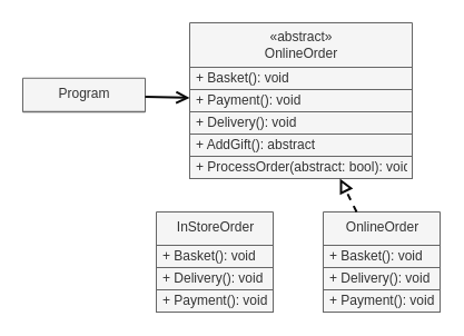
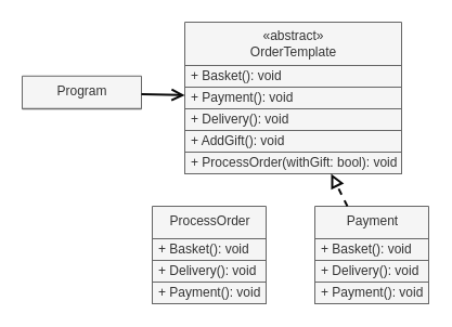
  <mxCell id="0" />
  <mxCell id="1" parent="0" />
  <mxCell id="2" value="Program" style="swimlane;fontStyle=0;align=center;verticalAlign=top;childLayout=stackLayout;horizontal=1;startSize=30;horizontalStack=0;resizeParent=1;resizeParentMax=0;resizeLast=0;collapsible=0;marginBottom=0;html=1;fillColor=#f5f5f5;fontColor=#333333;strokeColor=#666666;" parent="1" vertex="1"><mxGeometry x="20" y="69.75" width="110" height="30.5" as="geometry" /></mxCell>
- <mxCell id="3" value="&lt;span style=&quot;font-weight: 400;&quot;&gt;«abstract»&lt;/span&gt;&lt;br style=&quot;font-weight: 400;&quot;&gt;&lt;span style=&quot;font-weight: 400;&quot;&gt;OnlineOrder&lt;br&gt;&lt;/span&gt;" style="swimlane;fontStyle=1;align=center;verticalAlign=middle;childLayout=stackLayout;horizontal=1;startSize=40;horizontalStack=0;resizeParent=1;resizeParentMax=0;resizeLast=0;collapsible=0;marginBottom=0;html=1;fillColor=#f5f5f5;fontColor=#333333;strokeColor=#666666;" parent="1" vertex="1"><mxGeometry x="170" y="20" width="200" height="140" as="geometry" /></mxCell>
+ <mxCell id="3" value="&lt;span style=&quot;font-weight: 400;&quot;&gt;«abstract»&lt;/span&gt;&lt;br style=&quot;font-weight: 400;&quot;&gt;&lt;span style=&quot;font-weight: 400;&quot;&gt;OrderTemplate&lt;br&gt;&lt;/span&gt;" style="swimlane;fontStyle=1;align=center;verticalAlign=middle;childLayout=stackLayout;horizontal=1;startSize=40;horizontalStack=0;resizeParent=1;resizeParentMax=0;resizeLast=0;collapsible=0;marginBottom=0;html=1;fillColor=#f5f5f5;fontColor=#333333;strokeColor=#666666;" parent="1" vertex="1"><mxGeometry x="170" y="20" width="200" height="140" as="geometry" /></mxCell>
  <mxCell id="4" value="+ Basket(): void" style="text;html=1;strokeColor=#666666;fillColor=#f5f5f5;align=left;verticalAlign=middle;spacingLeft=4;spacingRight=4;overflow=hidden;rotatable=0;points=[[0,0.5],[1,0.5]];portConstraint=eastwest;fontColor=#333333;" parent="3" vertex="1"><mxGeometry y="40" width="200" height="20" as="geometry" /></mxCell>
  <mxCell id="5" value="+ Payment(): void" style="text;html=1;strokeColor=#666666;fillColor=#f5f5f5;align=left;verticalAlign=middle;spacingLeft=4;spacingRight=4;overflow=hidden;rotatable=0;points=[[0,0.5],[1,0.5]];portConstraint=eastwest;fontColor=#333333;" vertex="1" parent="3"><mxGeometry y="60" width="200" height="20" as="geometry" /></mxCell>
  <mxCell id="6" value="+ Delivery(): void" style="text;html=1;strokeColor=#666666;fillColor=#f5f5f5;align=left;verticalAlign=middle;spacingLeft=4;spacingRight=4;overflow=hidden;rotatable=0;points=[[0,0.5],[1,0.5]];portConstraint=eastwest;fontColor=#333333;" vertex="1" parent="3"><mxGeometry y="80" width="200" height="20" as="geometry" /></mxCell>
- <mxCell id="7" value="+ AddGift(): abstract" style="text;html=1;strokeColor=#666666;fillColor=#f5f5f5;align=left;verticalAlign=middle;spacingLeft=4;spacingRight=4;overflow=hidden;rotatable=0;points=[[0,0.5],[1,0.5]];portConstraint=eastwest;fontColor=#333333;" vertex="1" parent="3"><mxGeometry y="100" width="200" height="20" as="geometry" /></mxCell>
- <mxCell id="8" value="+ ProcessOrder(abstract: bool): void" style="text;html=1;strokeColor=#666666;fillColor=#f5f5f5;align=left;verticalAlign=middle;spacingLeft=4;spacingRight=4;overflow=hidden;rotatable=0;points=[[0,0.5],[1,0.5]];portConstraint=eastwest;fontColor=#333333;" vertex="1" parent="3"><mxGeometry y="120" width="200" height="20" as="geometry" /></mxCell>
+ <mxCell id="7" value="+ AddGift(): void" style="text;html=1;strokeColor=#666666;fillColor=#f5f5f5;align=left;verticalAlign=middle;spacingLeft=4;spacingRight=4;overflow=hidden;rotatable=0;points=[[0,0.5],[1,0.5]];portConstraint=eastwest;fontColor=#333333;" vertex="1" parent="3"><mxGeometry y="100" width="200" height="20" as="geometry" /></mxCell>
+ <mxCell id="8" value="+ ProcessOrder(withGift: bool): void" style="text;html=1;strokeColor=#666666;fillColor=#f5f5f5;align=left;verticalAlign=middle;spacingLeft=4;spacingRight=4;overflow=hidden;rotatable=0;points=[[0,0.5],[1,0.5]];portConstraint=eastwest;fontColor=#333333;" vertex="1" parent="3"><mxGeometry y="120" width="200" height="20" as="geometry" /></mxCell>
  <mxCell id="9" value="" style="endArrow=open;startArrow=none;endFill=0;startFill=0;endSize=8;html=1;verticalAlign=bottom;labelBackgroundColor=none;strokeWidth=2;sketch=0;fillColor=#f5f5f5;strokeColor=#080808;" parent="1" source="2" target="3" edge="1"><mxGeometry width="160" relative="1" as="geometry"><mxPoint x="89.194" y="124.25" as="sourcePoint" /><mxPoint x="155.708" y="180" as="targetPoint" /></mxGeometry></mxCell>
- <mxCell id="10" value="InStoreOrder" style="swimlane;fontStyle=0;align=center;verticalAlign=top;childLayout=stackLayout;horizontal=1;startSize=30;horizontalStack=0;resizeParent=1;resizeParentMax=0;resizeLast=0;collapsible=0;marginBottom=0;html=1;fillColor=#f5f5f5;fontColor=#333333;strokeColor=#666666;" parent="1" vertex="1"><mxGeometry x="140" y="190" width="105" height="90" as="geometry" /></mxCell>
+ <mxCell id="10" value="ProcessOrder" style="swimlane;fontStyle=0;align=center;verticalAlign=top;childLayout=stackLayout;horizontal=1;startSize=30;horizontalStack=0;resizeParent=1;resizeParentMax=0;resizeLast=0;collapsible=0;marginBottom=0;html=1;fillColor=#f5f5f5;fontColor=#333333;strokeColor=#666666;" parent="1" vertex="1"><mxGeometry x="140" y="190" width="105" height="90" as="geometry" /></mxCell>
  <mxCell id="11" value="+ Basket(): void" style="text;html=1;strokeColor=#666666;fillColor=#f5f5f5;align=left;verticalAlign=middle;spacingLeft=4;spacingRight=4;overflow=hidden;rotatable=0;points=[[0,0.5],[1,0.5]];portConstraint=eastwest;fontColor=#333333;" vertex="1" parent="10"><mxGeometry y="30" width="105" height="20" as="geometry" /></mxCell>
  <mxCell id="12" value="+ Delivery(): void" style="text;html=1;strokeColor=#666666;fillColor=#f5f5f5;align=left;verticalAlign=middle;spacingLeft=4;spacingRight=4;overflow=hidden;rotatable=0;points=[[0,0.5],[1,0.5]];portConstraint=eastwest;fontColor=#333333;" vertex="1" parent="10"><mxGeometry y="50" width="105" height="20" as="geometry" /></mxCell>
  <mxCell id="13" value="+ Payment(): void" style="text;html=1;strokeColor=#666666;fillColor=#f5f5f5;align=left;verticalAlign=middle;spacingLeft=4;spacingRight=4;overflow=hidden;rotatable=0;points=[[0,0.5],[1,0.5]];portConstraint=eastwest;fontColor=#333333;" vertex="1" parent="10"><mxGeometry y="70" width="105" height="20" as="geometry" /></mxCell>
- <mxCell id="14" value="OnlineOrder" style="swimlane;fontStyle=0;align=center;verticalAlign=top;childLayout=stackLayout;horizontal=1;startSize=30;horizontalStack=0;resizeParent=1;resizeParentMax=0;resizeLast=0;collapsible=0;marginBottom=0;html=1;fillColor=#f5f5f5;fontColor=#333333;strokeColor=#666666;" parent="1" vertex="1"><mxGeometry x="290" y="190" width="105" height="90" as="geometry" /></mxCell>
+ <mxCell id="14" value="Payment" style="swimlane;fontStyle=0;align=center;verticalAlign=top;childLayout=stackLayout;horizontal=1;startSize=30;horizontalStack=0;resizeParent=1;resizeParentMax=0;resizeLast=0;collapsible=0;marginBottom=0;html=1;fillColor=#f5f5f5;fontColor=#333333;strokeColor=#666666;" parent="1" vertex="1"><mxGeometry x="290" y="190" width="105" height="90" as="geometry" /></mxCell>
  <mxCell id="15" value="+ Basket(): void" style="text;html=1;strokeColor=#666666;fillColor=#f5f5f5;align=left;verticalAlign=middle;spacingLeft=4;spacingRight=4;overflow=hidden;rotatable=0;points=[[0,0.5],[1,0.5]];portConstraint=eastwest;fontColor=#333333;" vertex="1" parent="14"><mxGeometry y="30" width="105" height="20" as="geometry" /></mxCell>
  <mxCell id="16" value="+ Delivery(): void" style="text;html=1;strokeColor=#666666;fillColor=#f5f5f5;align=left;verticalAlign=middle;spacingLeft=4;spacingRight=4;overflow=hidden;rotatable=0;points=[[0,0.5],[1,0.5]];portConstraint=eastwest;fontColor=#333333;" vertex="1" parent="14"><mxGeometry y="50" width="105" height="20" as="geometry" /></mxCell>
  <mxCell id="17" value="+ Payment(): void" style="text;html=1;strokeColor=#666666;fillColor=#f5f5f5;align=left;verticalAlign=middle;spacingLeft=4;spacingRight=4;overflow=hidden;rotatable=0;points=[[0,0.5],[1,0.5]];portConstraint=eastwest;fontColor=#333333;" vertex="1" parent="14"><mxGeometry y="70" width="105" height="20" as="geometry" /></mxCell>
  <mxCell id="18" value="" style="endArrow=block;startArrow=none;endFill=0;startFill=0;endSize=8;html=1;verticalAlign=bottom;dashed=1;labelBackgroundColor=none;sketch=0;strokeWidth=2;fillColor=#f5f5f5;strokeColor=#080808;" parent="1" source="14" target="3" edge="1"><mxGeometry width="160" relative="1" as="geometry"><mxPoint x="71.429" y="300" as="sourcePoint" /><mxPoint x="89.286" y="250" as="targetPoint" /></mxGeometry></mxCell>
